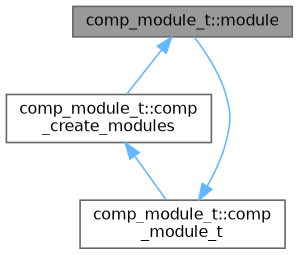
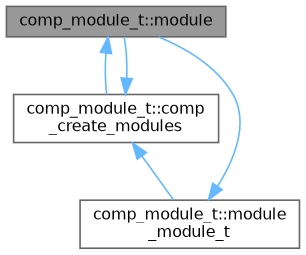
  digraph {
    rankdir=TB
    node [color=grey40 fillcolor=white fontname=Helvetica fontsize=10 shape=box style=filled]
    edge [color=steelblue1 dir=back fontname=Helvetica fontsize=10 labelfontname=Helvetica labelfontsize=10 style=solid]
    n1 [color=gray40 fillcolor=grey60 fontcolor=black height=0.2 label="comp_module_t::module" width=0.4]
    n2 [height=0.2 label="comp_module_t::comp\l_create_modules" width=0.4]
-   n3 [height=0.2 label="comp_module_t::comp\l_module_t" width=0.4]
+   n3 [height=0.2 label="comp_module_t::module\l_module_t" width=0.4]
    n1 -> n2
+   n2 -> n1
    n2 -> n3
    n3 -> n1
  }
